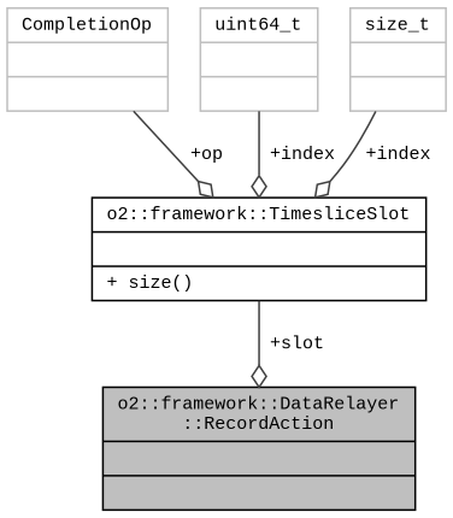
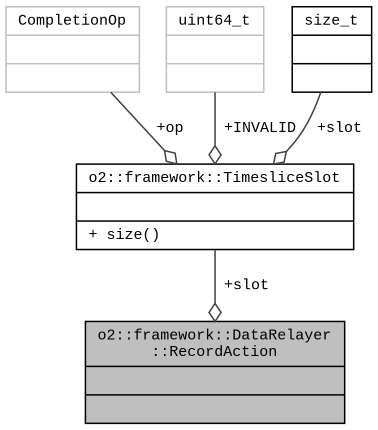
  digraph {
    fontname="Liberation Mono"
    node [color=grey75 fontname="Liberation Mono" fontsize=10 shape=record]
    edge [arrowhead=odiamond color=grey25 fontname="Liberation Mono" fontsize=10 labelfontname=Helvetica labelfontsize=10 style=solid]
    n1 [color=black fillcolor=grey75 fontcolor=black height=0.2 label="{o2::framework::DataRelayer\l::RecordAction\n||}" style=filled width=0.4]
    n2 [height=0.2 label="{CompletionOp\n||}" width=0.4]
    n3 [color=black height=0.2 label="{o2::framework::TimesliceSlot\n||+ size()\l}" width=0.4]
    n4 [height=0.2 label="{uint64_t\n||}" width=0.4]
-   n5 [height=0.2 label="{size_t\n||}" width=0.4]
+   n5 [color=black height=0.2 label="{size_t\n||}" width=0.4]
    n2 -> n3 [label=" +op"]
    n3 -> n1 [label=" +slot"]
-   n4 -> n3 [label=" +index"]
-   n5 -> n3 [label=" +index"]
+   n4 -> n3 [label=" +INVALID"]
+   n5 -> n3 [label=" +slot"]
  }
